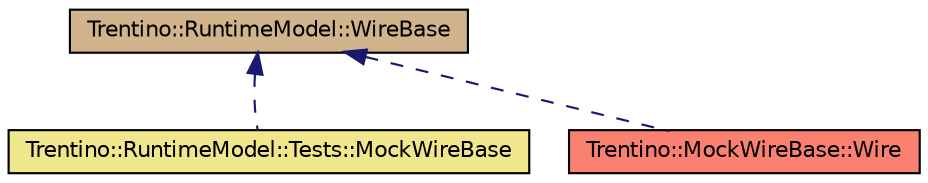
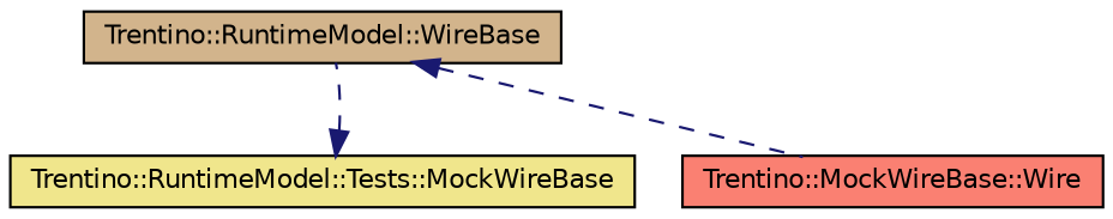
  digraph {
    node [color=black fontname=Helvetica fontsize=10 shape=record style=filled]
    edge [color=midnightblue dir=back fontname=Helvetica fontsize=10 labelfontname=Helvetica labelfontsize=10 style=dashed]
    n1 [fillcolor=tan fontcolor=black height=0.2 label="Trentino::RuntimeModel::WireBase" width=0.4]
    n2 [fillcolor=khaki height=0.2 label="Trentino::RuntimeModel::Tests::MockWireBase" width=0.4]
    n3 [fillcolor=salmon height=0.2 label="Trentino::MockWireBase::Wire" width=0.4]
-   n1 -> n2
+   n2 -> n1
    n1 -> n3
  }
